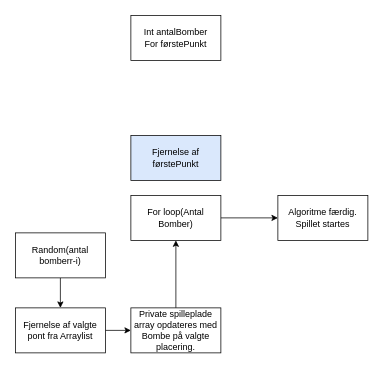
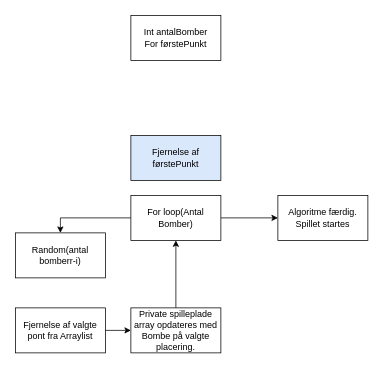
  <mxCell id="0" />
  <mxCell id="1" parent="0" />
  <mxCell id="2" value="&lt;div&gt;Int antalBomber&lt;/div&gt;&lt;div&gt;For førstePunkt&lt;br&gt; &lt;/div&gt;" style="rounded=0;whiteSpace=wrap;html=1;" vertex="1" parent="1"><mxGeometry x="174" y="20" width="120" height="60" as="geometry" /></mxCell>
  <mxCell id="3" value="Fjernelse af førstePunkt" style="rounded=0;whiteSpace=wrap;html=1;fillColor=#dae8fc;" vertex="1" parent="1"><mxGeometry x="174" y="180" width="120" height="60" as="geometry" /></mxCell>
+ <mxCell id="4" style="edgeStyle=orthogonalEdgeStyle;rounded=0;orthogonalLoop=1;jettySize=auto;html=1;exitX=0;exitY=0.5;exitDx=0;exitDy=0;entryX=0.5;entryY=0;entryDx=0;entryDy=0;" edge="1" parent="1" source="6" target="8"><mxGeometry relative="1" as="geometry" /></mxCell>
  <mxCell id="5" style="edgeStyle=orthogonalEdgeStyle;rounded=0;orthogonalLoop=1;jettySize=auto;html=1;exitX=1;exitY=0.5;exitDx=0;exitDy=0;entryX=0;entryY=0.5;entryDx=0;entryDy=0;" edge="1" parent="1" source="6" target="13"><mxGeometry relative="1" as="geometry" /></mxCell>
  <mxCell id="6" value="For loop(Antal Bomber)" style="rounded=0;whiteSpace=wrap;html=1;" vertex="1" parent="1"><mxGeometry x="174" y="260" width="120" height="60" as="geometry" /></mxCell>
- <mxCell id="7" style="edgeStyle=orthogonalEdgeStyle;rounded=0;orthogonalLoop=1;jettySize=auto;html=1;exitX=0.5;exitY=1;exitDx=0;exitDy=0;entryX=0.5;entryY=0;entryDx=0;entryDy=0;" edge="1" parent="1" source="8" target="12"><mxGeometry relative="1" as="geometry" /></mxCell>
  <mxCell id="8" value="Random(antal bomberr-i)" style="rounded=0;whiteSpace=wrap;html=1;" vertex="1" parent="1"><mxGeometry x="20" y="310" width="120" height="60" as="geometry" /></mxCell>
  <mxCell id="9" style="edgeStyle=orthogonalEdgeStyle;rounded=0;orthogonalLoop=1;jettySize=auto;html=1;exitX=0.5;exitY=0;exitDx=0;exitDy=0;entryX=0.5;entryY=1;entryDx=0;entryDy=0;" edge="1" parent="1" source="10" target="6"><mxGeometry relative="1" as="geometry" /></mxCell>
  <mxCell id="10" value="Private spilleplade array opdateres med Bombe på valgte placering." style="rounded=0;whiteSpace=wrap;html=1;" vertex="1" parent="1"><mxGeometry x="174" y="410" width="120" height="60" as="geometry" /></mxCell>
  <mxCell id="11" style="edgeStyle=orthogonalEdgeStyle;rounded=0;orthogonalLoop=1;jettySize=auto;html=1;exitX=1;exitY=0.5;exitDx=0;exitDy=0;entryX=0;entryY=0.5;entryDx=0;entryDy=0;" edge="1" parent="1" source="12" target="10"><mxGeometry relative="1" as="geometry" /></mxCell>
  <mxCell id="12" value="Fjernelse af valgte pont fra Arraylist" style="rounded=0;whiteSpace=wrap;html=1;" vertex="1" parent="1"><mxGeometry x="20" y="410" width="120" height="60" as="geometry" /></mxCell>
  <mxCell id="13" value="Algoritme færdig. Spillet startes" style="rounded=0;whiteSpace=wrap;html=1;" vertex="1" parent="1"><mxGeometry x="370" y="260" width="120" height="60" as="geometry" /></mxCell>
